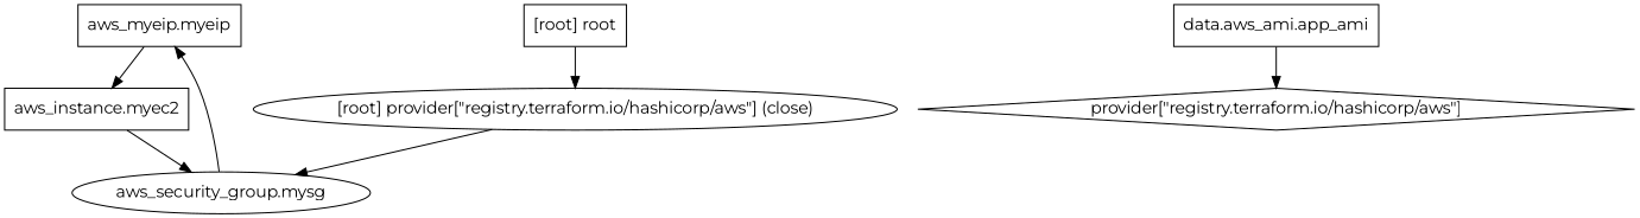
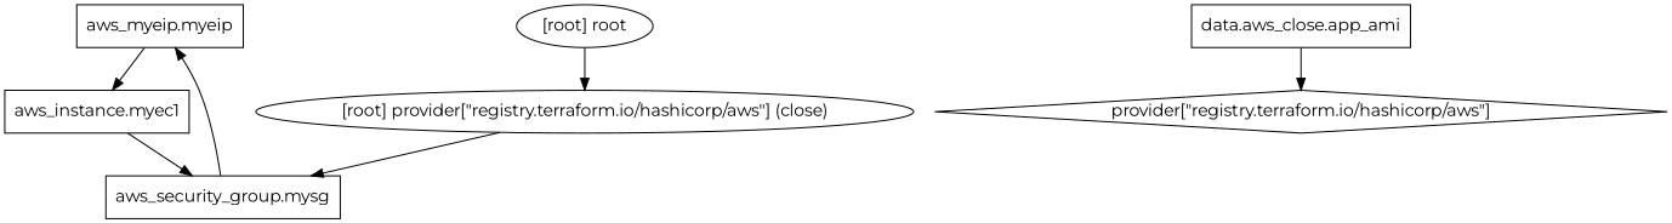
  digraph {
    compound=true
    fontname=Montserrat
    newrank=true
    node [fontname=Montserrat shape=box]
    edge [fontname=Montserrat]
    n1 [label="aws_myeip.myeip"]
-   n2 [label="aws_instance.myec2"]
-   n3 [label="data.aws_ami.app_ami"]
-   n4 [label="aws_security_group.mysg" shape=ellipse]
+   n2 [label="aws_instance.myec1"]
+   n3 [label="data.aws_close.app_ami"]
+   n4 [label="aws_security_group.mysg"]
    n5 [label="provider[\"registry.terraform.io/hashicorp/aws\"]" shape=diamond]
    "[root] provider[\"registry.terraform.io/hashicorp/aws\"] (close)" [shape=""]
-   "[root] root"
+   "[root] root" [shape=""]
    subgraph sub_1 {
      n1
      n2
      n3
      n4
      n5
      "[root] provider[\"registry.terraform.io/hashicorp/aws\"] (close)"
      "[root] root"
    }
    n1 -> n2
    n2 -> n4
    n3 -> n5
    n4 -> n1
    "[root] provider[\"registry.terraform.io/hashicorp/aws\"] (close)" -> n4
    "[root] root" -> "[root] provider[\"registry.terraform.io/hashicorp/aws\"] (close)"
  }
